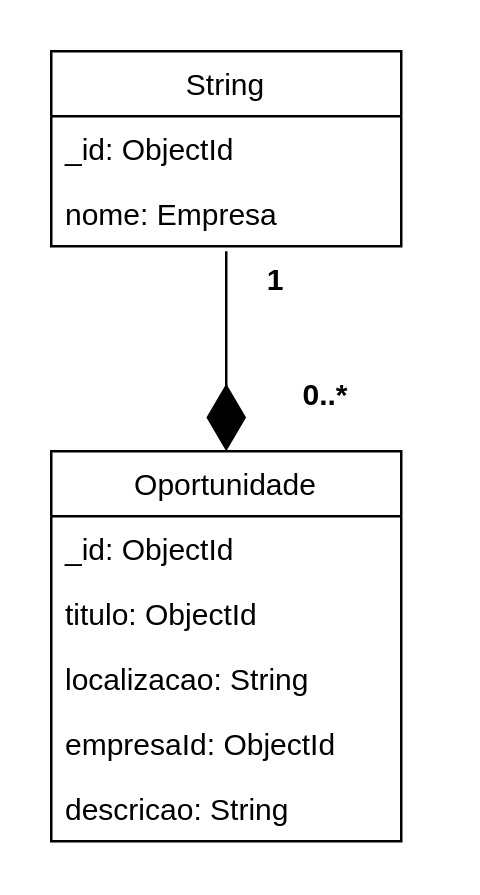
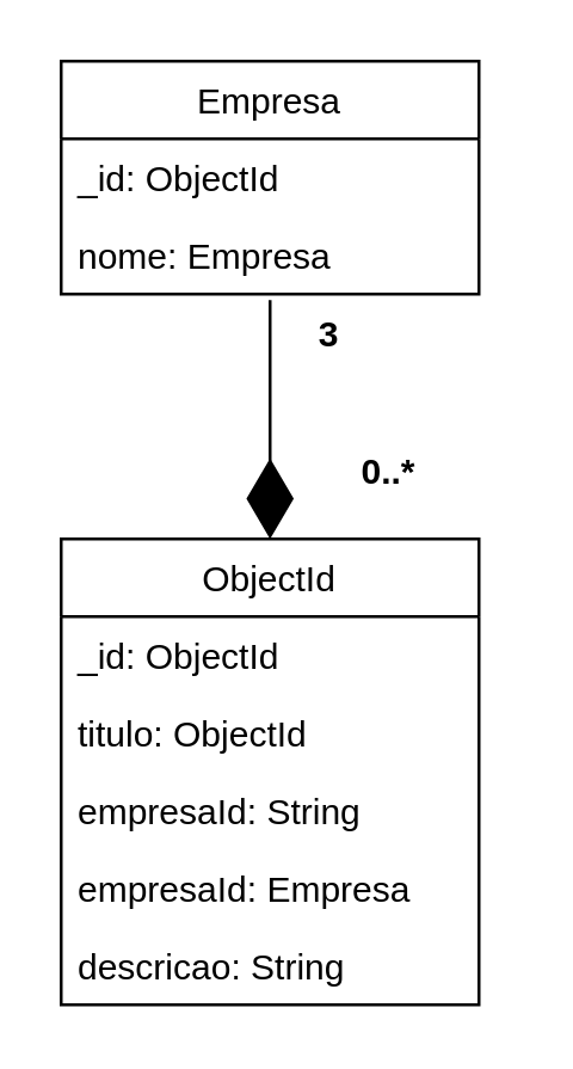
  <mxCell id="0" />
  <mxCell id="1" parent="0" />
- <mxCell id="2" value="String" style="swimlane;fontStyle=0;childLayout=stackLayout;horizontal=1;startSize=26;fillColor=none;horizontalStack=0;resizeParent=1;resizeParentMax=0;resizeLast=0;collapsible=1;marginBottom=0;" vertex="1" parent="1"><mxGeometry x="20" y="20" width="140" height="78" as="geometry" /></mxCell>
+ <mxCell id="2" value="Empresa" style="swimlane;fontStyle=0;childLayout=stackLayout;horizontal=1;startSize=26;fillColor=none;horizontalStack=0;resizeParent=1;resizeParentMax=0;resizeLast=0;collapsible=1;marginBottom=0;" vertex="1" parent="1"><mxGeometry x="20" y="20" width="140" height="78" as="geometry" /></mxCell>
  <mxCell id="3" value="_id: ObjectId" style="text;strokeColor=none;fillColor=none;align=left;verticalAlign=top;spacingLeft=4;spacingRight=4;overflow=hidden;rotatable=0;points=[[0,0.5],[1,0.5]];portConstraint=eastwest;" vertex="1" parent="2"><mxGeometry y="26" width="140" height="26" as="geometry" /></mxCell>
  <mxCell id="4" value="nome: Empresa" style="text;strokeColor=none;fillColor=none;align=left;verticalAlign=top;spacingLeft=4;spacingRight=4;overflow=hidden;rotatable=0;points=[[0,0.5],[1,0.5]];portConstraint=eastwest;" vertex="1" parent="2"><mxGeometry y="52" width="140" height="26" as="geometry" /></mxCell>
- <mxCell id="5" value="Oportunidade" style="swimlane;fontStyle=0;childLayout=stackLayout;horizontal=1;startSize=26;fillColor=none;horizontalStack=0;resizeParent=1;resizeParentMax=0;resizeLast=0;collapsible=1;marginBottom=0;" vertex="1" parent="1"><mxGeometry x="20" y="180" width="140" height="156" as="geometry" /></mxCell>
+ <mxCell id="5" value="ObjectId" style="swimlane;fontStyle=0;childLayout=stackLayout;horizontal=1;startSize=26;fillColor=none;horizontalStack=0;resizeParent=1;resizeParentMax=0;resizeLast=0;collapsible=1;marginBottom=0;" vertex="1" parent="1"><mxGeometry x="20" y="180" width="140" height="156" as="geometry" /></mxCell>
  <mxCell id="6" value="_id: ObjectId" style="text;strokeColor=none;fillColor=none;align=left;verticalAlign=top;spacingLeft=4;spacingRight=4;overflow=hidden;rotatable=0;points=[[0,0.5],[1,0.5]];portConstraint=eastwest;" vertex="1" parent="5"><mxGeometry y="26" width="140" height="26" as="geometry" /></mxCell>
  <mxCell id="7" value="titulo: ObjectId" style="text;strokeColor=none;fillColor=none;align=left;verticalAlign=top;spacingLeft=4;spacingRight=4;overflow=hidden;rotatable=0;points=[[0,0.5],[1,0.5]];portConstraint=eastwest;" vertex="1" parent="5"><mxGeometry y="52" width="140" height="26" as="geometry" /></mxCell>
- <mxCell id="8" value="localizacao: String" style="text;strokeColor=none;fillColor=none;align=left;verticalAlign=top;spacingLeft=4;spacingRight=4;overflow=hidden;rotatable=0;points=[[0,0.5],[1,0.5]];portConstraint=eastwest;" vertex="1" parent="5"><mxGeometry y="78" width="140" height="26" as="geometry" /></mxCell>
- <mxCell id="9" value="empresaId: ObjectId" style="text;strokeColor=none;fillColor=none;align=left;verticalAlign=top;spacingLeft=4;spacingRight=4;overflow=hidden;rotatable=0;points=[[0,0.5],[1,0.5]];portConstraint=eastwest;" vertex="1" parent="5"><mxGeometry y="104" width="140" height="26" as="geometry" /></mxCell>
+ <mxCell id="8" value="empresaId: String" style="text;strokeColor=none;fillColor=none;align=left;verticalAlign=top;spacingLeft=4;spacingRight=4;overflow=hidden;rotatable=0;points=[[0,0.5],[1,0.5]];portConstraint=eastwest;" vertex="1" parent="5"><mxGeometry y="78" width="140" height="26" as="geometry" /></mxCell>
+ <mxCell id="9" value="empresaId: Empresa" style="text;strokeColor=none;fillColor=none;align=left;verticalAlign=top;spacingLeft=4;spacingRight=4;overflow=hidden;rotatable=0;points=[[0,0.5],[1,0.5]];portConstraint=eastwest;" vertex="1" parent="5"><mxGeometry y="104" width="140" height="26" as="geometry" /></mxCell>
  <mxCell id="10" value="descricao: String" style="text;strokeColor=none;fillColor=none;align=left;verticalAlign=top;spacingLeft=4;spacingRight=4;overflow=hidden;rotatable=0;points=[[0,0.5],[1,0.5]];portConstraint=eastwest;" vertex="1" parent="5"><mxGeometry y="130" width="140" height="26" as="geometry" /></mxCell>
  <mxCell id="11" value="" style="endArrow=diamondThin;endFill=1;endSize=24;html=1;entryX=0.5;entryY=0;entryDx=0;entryDy=0;" edge="1" parent="1" target="5"><mxGeometry width="160" relative="1" as="geometry"><mxPoint x="90" y="100" as="sourcePoint" /><mxPoint x="90" y="60" as="targetPoint" /></mxGeometry></mxCell>
  <mxCell id="12" value="0..*" style="text;align=center;fontStyle=1;verticalAlign=middle;spacingLeft=3;spacingRight=3;strokeColor=none;rotatable=0;points=[[0,0.5],[1,0.5]];portConstraint=eastwest;" vertex="1" parent="1"><mxGeometry x="90" y="144" width="80" height="26" as="geometry" /></mxCell>
- <mxCell id="13" value="1" style="text;align=center;fontStyle=1;verticalAlign=middle;spacingLeft=3;spacingRight=3;strokeColor=none;rotatable=0;points=[[0,0.5],[1,0.5]];portConstraint=eastwest;" vertex="1" parent="1"><mxGeometry x="70" y="98" width="80" height="26" as="geometry" /></mxCell>
+ <mxCell id="13" value="3" style="text;align=center;fontStyle=1;verticalAlign=middle;spacingLeft=3;spacingRight=3;strokeColor=none;rotatable=0;points=[[0,0.5],[1,0.5]];portConstraint=eastwest;" vertex="1" parent="1"><mxGeometry x="70" y="98" width="80" height="26" as="geometry" /></mxCell>
